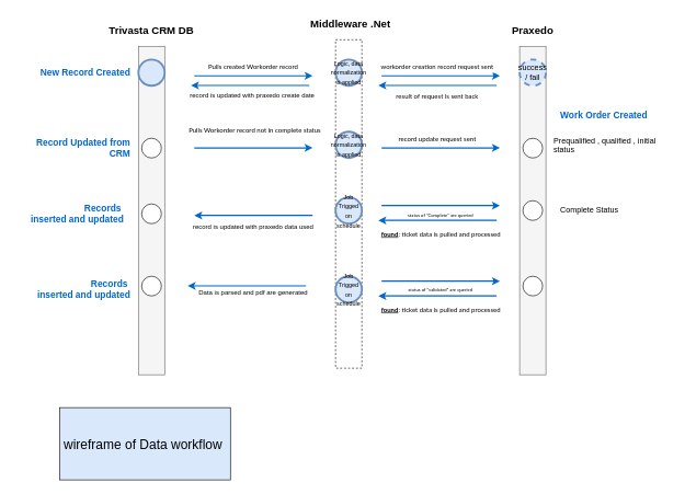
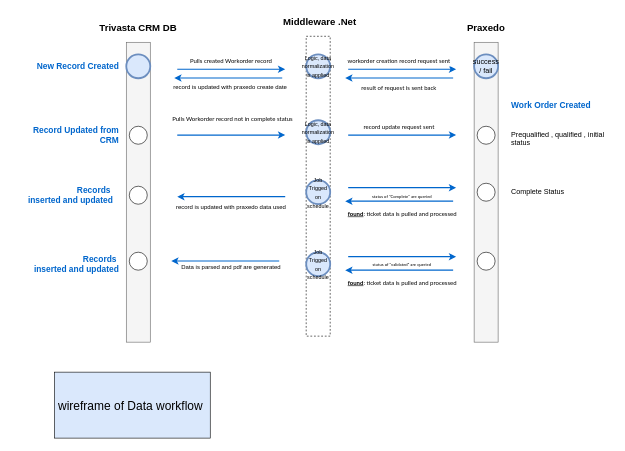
  <mxCell id="0" />
  <mxCell id="1" parent="0" />
  <mxCell id="2" value="&lt;h1 style=&quot;margin: 0px; font-family: &amp;quot;Lato Extended&amp;quot;, Lato, &amp;quot;Helvetica Neue&amp;quot;, Helvetica, Arial, sans-serif; font-weight: normal; line-height: 1.3; text-rendering: optimizelegibility; text-size-adjust: auto; overflow-wrap: break-word; hyphens: auto; color: rgb(0, 0, 0); text-align: start; background-color: rgb(255, 255, 255);&quot; class=&quot;title&quot;&gt;&lt;font style=&quot;font-size: 7px;&quot;&gt;status of &quot;Complete&quot; are queried&lt;/font&gt;&lt;/h1&gt;" style="text;html=1;align=center;verticalAlign=middle;whiteSpace=wrap;rounded=0;" vertex="1" parent="1"><mxGeometry x="560" y="312.5" width="220" height="15" as="geometry" /></mxCell>
  <mxCell id="3" value="&lt;h1 style=&quot;margin: 0px; font-family: &amp;quot;Lato Extended&amp;quot;, Lato, &amp;quot;Helvetica Neue&amp;quot;, Helvetica, Arial, sans-serif; line-height: 1.3; text-rendering: optimizelegibility; text-size-adjust: auto; overflow-wrap: break-word; hyphens: auto; color: rgb(0, 0, 0); text-align: start; background-color: rgb(255, 255, 255);&quot; class=&quot;title&quot;&gt;&lt;span style=&quot;font-size: 10px;&quot;&gt;&lt;u&gt;found&lt;/u&gt;&lt;span style=&quot;font-weight: normal;&quot;&gt;: ticket data is pulled and processed&lt;/span&gt;&lt;/span&gt;&lt;/h1&gt;" style="text;html=1;align=center;verticalAlign=middle;whiteSpace=wrap;rounded=0;" vertex="1" parent="1"><mxGeometry x="567.5" y="345" width="205" height="10" as="geometry" /></mxCell>
  <mxCell id="4" value="Trivasta CRM DB" style="text;html=1;strokeColor=none;fillColor=none;align=center;verticalAlign=middle;whiteSpace=wrap;rounded=0;fontSize=16;fontStyle=1" parent="1" vertex="1"><mxGeometry x="130" y="30" width="200" height="30" as="geometry" /></mxCell>
  <mxCell id="5" value="Praxedo" style="text;html=1;strokeColor=none;fillColor=none;align=center;verticalAlign=middle;whiteSpace=wrap;rounded=0;fontSize=16;fontStyle=1" parent="1" vertex="1"><mxGeometry x="710" y="30" width="200" height="30" as="geometry" /></mxCell>
  <mxCell id="6" value="" style="rounded=0;whiteSpace=wrap;html=1;fillColor=#f5f5f5;strokeColor=#666666" parent="1" vertex="1"><mxGeometry x="210" y="70" width="40" height="500" as="geometry" /></mxCell>
  <mxCell id="7" value="" style="rounded=0;whiteSpace=wrap;html=1;fillColor=#f5f5f5;strokeColor=#666666" parent="1" vertex="1"><mxGeometry x="790" y="70" width="40" height="500" as="geometry" /></mxCell>
  <mxCell id="8" value="" style="ellipse;whiteSpace=wrap;html=1;aspect=fixed;fillColor=#dae8fc;strokeColor=#6c8ebf;strokeWidth=3" parent="1" vertex="1"><mxGeometry x="210" y="90" width="40" height="40" as="geometry" /></mxCell>
- <mxCell id="9" value="success / fail" style="ellipse;whiteSpace=wrap;html=1;aspect=fixed;fillColor=#dae8fc;strokeColor=#6c8ebf;strokeWidth=3;dashed=1;" parent="1" vertex="1"><mxGeometry x="790" y="90" width="40" height="40" as="geometry" /></mxCell>
+ <mxCell id="9" value="success / fail" style="ellipse;whiteSpace=wrap;html=1;aspect=fixed;fillColor=#dae8fc;strokeColor=#6c8ebf;strokeWidth=3" parent="1" vertex="1"><mxGeometry x="790" y="90" width="40" height="40" as="geometry" /></mxCell>
  <mxCell id="10" value="New Record Created" style="text;html=1;strokeColor=none;fillColor=none;align=right;verticalAlign=middle;whiteSpace=wrap;rounded=0;fontSize=14;fontStyle=1;fontColor=#0066CC" parent="1" vertex="1"><mxGeometry x="30" y="95" width="170" height="30" as="geometry" /></mxCell>
  <mxCell id="11" value="Work Order Created" style="text;html=1;strokeColor=none;fillColor=none;align=left;verticalAlign=middle;whiteSpace=wrap;rounded=0;fontSize=14;fontStyle=1;fontColor=#0066CC" parent="1" vertex="1"><mxGeometry x="850" y="160" width="170" height="30" as="geometry" /></mxCell>
  <mxCell id="12" value="" style="endArrow=classic;html=1;strokeWidth=2;strokeColor=#0066CC;" parent="1" edge="1"><mxGeometry width="50" height="50" relative="1" as="geometry"><mxPoint x="295" y="115" as="sourcePoint" /><mxPoint x="475" y="115" as="targetPoint" /></mxGeometry></mxCell>
  <mxCell id="13" value="" style="ellipse;whiteSpace=wrap;html=1;aspect=fixed" parent="1" vertex="1"><mxGeometry x="215" y="210" width="30" height="30" as="geometry" /></mxCell>
  <mxCell id="14" value="" style="ellipse;whiteSpace=wrap;html=1;aspect=fixed" parent="1" vertex="1"><mxGeometry x="795" y="210" width="30" height="30" as="geometry" /></mxCell>
  <mxCell id="15" value="" style="ellipse;whiteSpace=wrap;html=1;aspect=fixed" parent="1" vertex="1"><mxGeometry x="215" y="310" width="30" height="30" as="geometry" /></mxCell>
  <mxCell id="16" value="" style="ellipse;whiteSpace=wrap;html=1;aspect=fixed" parent="1" vertex="1"><mxGeometry x="795" y="305" width="30" height="30" as="geometry" /></mxCell>
  <mxCell id="17" value="" style="ellipse;whiteSpace=wrap;html=1;aspect=fixed" parent="1" vertex="1"><mxGeometry x="215" y="420" width="30" height="30" as="geometry" /></mxCell>
  <mxCell id="18" value="" style="ellipse;whiteSpace=wrap;html=1;aspect=fixed" parent="1" vertex="1"><mxGeometry x="795" y="420" width="30" height="30" as="geometry" /></mxCell>
  <mxCell id="19" value="&lt;h1 style=&quot;margin: 0px; font-family: &amp;quot;Lato Extended&amp;quot;, Lato, &amp;quot;Helvetica Neue&amp;quot;, Helvetica, Arial, sans-serif; font-weight: normal; line-height: 1.3; text-rendering: optimizelegibility; text-size-adjust: auto; overflow-wrap: break-word; hyphens: auto; color: rgb(0, 0, 0); text-align: start; background-color: rgb(255, 255, 255);&quot; class=&quot;title&quot;&gt;&lt;font style=&quot;font-size: 10px;&quot;&gt;result of request is sent back&lt;/font&gt;&lt;/h1&gt;" style="text;html=1;align=center;verticalAlign=middle;whiteSpace=wrap;rounded=0;" vertex="1" parent="1"><mxGeometry x="565" y="125" width="200" height="30" as="geometry" /></mxCell>
  <mxCell id="20" value="" style="rounded=0;whiteSpace=wrap;html=1;strokeColor=light-dark(#000000,#FF4CF6);dashed=1;glass=0;" vertex="1" parent="1"><mxGeometry x="510" y="60" width="40" height="500" as="geometry" /></mxCell>
  <mxCell id="21" value="Middleware .Net&amp;nbsp;" style="text;html=1;strokeColor=none;fillColor=none;align=center;verticalAlign=middle;whiteSpace=wrap;rounded=0;fontSize=16;fontStyle=1" vertex="1" parent="1"><mxGeometry x="435" y="20" width="200" height="30" as="geometry" /></mxCell>
  <mxCell id="22" value="&lt;h1 style=&quot;margin: 0px; font-family: &amp;quot;Lato Extended&amp;quot;, Lato, &amp;quot;Helvetica Neue&amp;quot;, Helvetica, Arial, sans-serif; font-weight: normal; line-height: 1.3; text-rendering: optimizelegibility; text-size-adjust: auto; overflow-wrap: break-word; hyphens: auto; color: rgb(0, 0, 0); text-align: start; background-color: rgb(255, 255, 255);&quot; class=&quot;title&quot;&gt;&lt;font style=&quot;font-size: 10px;&quot;&gt;Pulls created Workorder&amp;nbsp;&lt;/font&gt;&lt;span style=&quot;font-size: 10px; background-color: light-dark(rgb(255, 255, 255), rgb(18, 18, 18)); color: light-dark(rgb(0, 0, 0), rgb(237, 237, 237));&quot;&gt;record&lt;/span&gt;&lt;/h1&gt;" style="text;html=1;align=center;verticalAlign=middle;whiteSpace=wrap;rounded=0;" vertex="1" parent="1"><mxGeometry x="270" y="80" width="230" height="30" as="geometry" /></mxCell>
  <mxCell id="23" value="&lt;font style=&quot;font-size: 9px;&quot;&gt;Logic, data normalization is applied&lt;/font&gt;" style="ellipse;whiteSpace=wrap;html=1;aspect=fixed;fillColor=#dae8fc;strokeColor=#6c8ebf;strokeWidth=3" vertex="1" parent="1"><mxGeometry x="510" y="90" width="40" height="40" as="geometry" /></mxCell>
  <mxCell id="24" value="" style="endArrow=classic;html=1;strokeWidth=2;strokeColor=#0066CC;" edge="1" parent="1"><mxGeometry width="50" height="50" relative="1" as="geometry"><mxPoint x="580" y="115" as="sourcePoint" /><mxPoint x="760" y="115" as="targetPoint" /></mxGeometry></mxCell>
  <mxCell id="25" value="&lt;h1 style=&quot;margin: 0px; font-family: &amp;quot;Lato Extended&amp;quot;, Lato, &amp;quot;Helvetica Neue&amp;quot;, Helvetica, Arial, sans-serif; font-weight: normal; line-height: 1.3; text-rendering: optimizelegibility; text-size-adjust: auto; overflow-wrap: break-word; hyphens: auto; color: rgb(0, 0, 0); text-align: start; background-color: rgb(255, 255, 255);&quot; class=&quot;title&quot;&gt;&lt;font style=&quot;font-size: 10px;&quot;&gt;workorder&amp;nbsp;&lt;/font&gt;&lt;span style=&quot;font-size: 10px; background-color: light-dark(rgb(255, 255, 255), rgb(18, 18, 18)); color: light-dark(rgb(0, 0, 0), rgb(237, 237, 237));&quot;&gt;creation&lt;/span&gt;&lt;span style=&quot;font-size: 10px; background-color: light-dark(rgb(255, 255, 255), rgb(18, 18, 18)); color: light-dark(rgb(0, 0, 0), rgb(237, 237, 237));&quot;&gt;&amp;nbsp;&lt;/span&gt;&lt;span style=&quot;background-color: light-dark(rgb(255, 255, 255), rgb(18, 18, 18)); color: light-dark(rgb(0, 0, 0), rgb(237, 237, 237)); font-size: 10px;&quot;&gt;record request sent&lt;/span&gt;&lt;/h1&gt;" style="text;html=1;align=center;verticalAlign=middle;whiteSpace=wrap;rounded=0;" vertex="1" parent="1"><mxGeometry x="550" y="80" width="230" height="30" as="geometry" /></mxCell>
  <mxCell id="26" value="" style="endArrow=classic;html=1;strokeWidth=2;strokeColor=#0066CC;" edge="1" parent="1"><mxGeometry width="50" height="50" relative="1" as="geometry"><mxPoint x="755" y="129.52" as="sourcePoint" /><mxPoint x="575" y="129.52" as="targetPoint" /></mxGeometry></mxCell>
  <mxCell id="27" value="" style="endArrow=classic;html=1;strokeWidth=2;strokeColor=#0066CC;" edge="1" parent="1"><mxGeometry width="50" height="50" relative="1" as="geometry"><mxPoint x="470" y="129.52" as="sourcePoint" /><mxPoint x="290" y="129.52" as="targetPoint" /></mxGeometry></mxCell>
  <mxCell id="28" value="&lt;span style=&quot;font-size: 10px;&quot;&gt;record is updated with praxedo create date&amp;nbsp;&lt;/span&gt;" style="text;html=1;align=center;verticalAlign=middle;whiteSpace=wrap;rounded=0;" vertex="1" parent="1"><mxGeometry x="285" y="130" width="200" height="30" as="geometry" /></mxCell>
- <mxCell id="29" value="Prequalified&amp;nbsp;, qualified , initial status&amp;nbsp;" style="text;whiteSpace=wrap;html=1;" vertex="1" parent="1"><mxGeometry x="840" y="200" width="170" height="40" as="geometry" /></mxCell>
+ <mxCell id="29" value="Prequalified&amp;nbsp;, qualified , initial status&amp;nbsp;" style="text;whiteSpace=wrap;html=1;" vertex="1" parent="1"><mxGeometry x="850" y="210" width="170" height="40" as="geometry" /></mxCell>
  <mxCell id="30" value="Complete Status" style="text;whiteSpace=wrap;html=1;" vertex="1" parent="1"><mxGeometry x="850" y="305" width="170" height="40" as="geometry" /></mxCell>
  <mxCell id="31" value="" style="endArrow=classic;html=1;strokeWidth=2;strokeColor=#0066CC;" edge="1" parent="1"><mxGeometry width="50" height="50" relative="1" as="geometry"><mxPoint x="755" y="335" as="sourcePoint" /><mxPoint x="575" y="335" as="targetPoint" /></mxGeometry></mxCell>
  <mxCell id="32" value="" style="endArrow=classic;html=1;strokeWidth=2;strokeColor=#0066CC;" edge="1" parent="1"><mxGeometry width="50" height="50" relative="1" as="geometry"><mxPoint x="465" y="434.71" as="sourcePoint" /><mxPoint x="285" y="434.71" as="targetPoint" /></mxGeometry></mxCell>
  <mxCell id="33" value="" style="endArrow=classic;html=1;strokeWidth=2;strokeColor=#0066CC;" edge="1" parent="1"><mxGeometry width="50" height="50" relative="1" as="geometry"><mxPoint x="475" y="327.5" as="sourcePoint" /><mxPoint x="295" y="327.5" as="targetPoint" /></mxGeometry></mxCell>
  <mxCell id="34" value="" style="endArrow=classic;html=1;strokeWidth=2;strokeColor=#0066CC;" edge="1" parent="1"><mxGeometry width="50" height="50" relative="1" as="geometry"><mxPoint x="580" y="312.5" as="sourcePoint" /><mxPoint x="760" y="312.5" as="targetPoint" /></mxGeometry></mxCell>
  <mxCell id="35" value="&lt;font style=&quot;font-size: 9px;&quot;&gt;Job Trigged on schedule&lt;/font&gt;" style="ellipse;whiteSpace=wrap;html=1;aspect=fixed;fillColor=#dae8fc;strokeColor=#6c8ebf;strokeWidth=3" vertex="1" parent="1"><mxGeometry x="510" y="300" width="40" height="40" as="geometry" /></mxCell>
  <mxCell id="36" value="&lt;span style=&quot;font-size: 10px;&quot;&gt;record is updated with praxedo data used&lt;/span&gt;" style="text;html=1;align=center;verticalAlign=middle;whiteSpace=wrap;rounded=0;" vertex="1" parent="1"><mxGeometry x="285" y="330.29" width="200" height="30" as="geometry" /></mxCell>
  <mxCell id="37" value="Records&amp;nbsp;&lt;div&gt;inserted and updated&lt;/div&gt;" style="text;html=1;strokeColor=none;fillColor=none;align=right;verticalAlign=middle;whiteSpace=wrap;rounded=0;fontSize=14;fontStyle=1;fontColor=#0066CC" vertex="1" parent="1"><mxGeometry x="20" y="310" width="170" height="30" as="geometry" /></mxCell>
  <mxCell id="38" value="&lt;h1 style=&quot;margin: 0px; font-family: &amp;quot;Lato Extended&amp;quot;, Lato, &amp;quot;Helvetica Neue&amp;quot;, Helvetica, Arial, sans-serif; font-weight: normal; line-height: 1.3; text-rendering: optimizelegibility; text-size-adjust: auto; overflow-wrap: break-word; hyphens: auto; color: rgb(0, 0, 0); text-align: start; background-color: rgb(255, 255, 255);&quot; class=&quot;title&quot;&gt;&lt;font style=&quot;font-size: 7px;&quot;&gt;status of &quot;validated&quot; are queried&lt;/font&gt;&lt;/h1&gt;" style="text;html=1;align=center;verticalAlign=middle;whiteSpace=wrap;rounded=0;" vertex="1" parent="1"><mxGeometry x="560" y="425" width="220" height="15" as="geometry" /></mxCell>
  <mxCell id="39" value="&lt;h1 style=&quot;margin: 0px; font-family: &amp;quot;Lato Extended&amp;quot;, Lato, &amp;quot;Helvetica Neue&amp;quot;, Helvetica, Arial, sans-serif; line-height: 1.3; text-rendering: optimizelegibility; text-size-adjust: auto; overflow-wrap: break-word; hyphens: auto; color: rgb(0, 0, 0); text-align: start; background-color: rgb(255, 255, 255);&quot; class=&quot;title&quot;&gt;&lt;span style=&quot;font-size: 10px;&quot;&gt;&lt;u&gt;found&lt;/u&gt;&lt;span style=&quot;font-weight: normal;&quot;&gt;: ticket data is pulled and processed&lt;/span&gt;&lt;/span&gt;&lt;/h1&gt;" style="text;html=1;align=center;verticalAlign=middle;whiteSpace=wrap;rounded=0;" vertex="1" parent="1"><mxGeometry x="567.5" y="460" width="205" height="10" as="geometry" /></mxCell>
  <mxCell id="40" value="" style="endArrow=classic;html=1;strokeWidth=2;strokeColor=#0066CC;" edge="1" parent="1"><mxGeometry width="50" height="50" relative="1" as="geometry"><mxPoint x="755" y="450" as="sourcePoint" /><mxPoint x="575" y="450" as="targetPoint" /></mxGeometry></mxCell>
  <mxCell id="41" value="" style="endArrow=classic;html=1;strokeWidth=2;strokeColor=#0066CC;" edge="1" parent="1"><mxGeometry width="50" height="50" relative="1" as="geometry"><mxPoint x="580" y="427.5" as="sourcePoint" /><mxPoint x="760" y="427.5" as="targetPoint" /></mxGeometry></mxCell>
  <mxCell id="42" value="&lt;font style=&quot;font-size: 9px;&quot;&gt;Job Trigged on schedule&lt;/font&gt;" style="ellipse;whiteSpace=wrap;html=1;aspect=fixed;fillColor=#dae8fc;strokeColor=#6c8ebf;strokeWidth=3" vertex="1" parent="1"><mxGeometry x="510" y="420" width="40" height="40" as="geometry" /></mxCell>
  <mxCell id="43" value="&lt;span style=&quot;font-size: 10px;&quot;&gt;Data is parsed and pdf are generated&lt;/span&gt;" style="text;html=1;align=center;verticalAlign=middle;whiteSpace=wrap;rounded=0;" vertex="1" parent="1"><mxGeometry x="285" y="430" width="200" height="30" as="geometry" /></mxCell>
  <mxCell id="44" value="Records&amp;nbsp;&lt;div&gt;inserted and updated&lt;/div&gt;" style="text;html=1;strokeColor=none;fillColor=none;align=right;verticalAlign=middle;whiteSpace=wrap;rounded=0;fontSize=14;fontStyle=1;fontColor=#0066CC" vertex="1" parent="1"><mxGeometry x="30" y="425" width="170" height="30" as="geometry" /></mxCell>
  <mxCell id="45" value="Record Updated from CRM" style="text;html=1;strokeColor=none;fillColor=none;align=right;verticalAlign=middle;whiteSpace=wrap;rounded=0;fontSize=14;fontStyle=1;fontColor=#0066CC" vertex="1" parent="1"><mxGeometry x="30" y="210" width="170" height="30" as="geometry" /></mxCell>
  <mxCell id="46" value="" style="endArrow=classic;html=1;strokeWidth=2;strokeColor=#0066CC;" edge="1" parent="1"><mxGeometry width="50" height="50" relative="1" as="geometry"><mxPoint x="295" y="224.71" as="sourcePoint" /><mxPoint x="475" y="224.71" as="targetPoint" /></mxGeometry></mxCell>
  <mxCell id="47" value="" style="endArrow=classic;html=1;strokeWidth=2;strokeColor=#0066CC;" edge="1" parent="1"><mxGeometry width="50" height="50" relative="1" as="geometry"><mxPoint x="580" y="224.71" as="sourcePoint" /><mxPoint x="760" y="224.71" as="targetPoint" /></mxGeometry></mxCell>
  <mxCell id="48" value="&lt;font style=&quot;font-size: 9px;&quot;&gt;Logic, data normalization is applied&lt;/font&gt;" style="ellipse;whiteSpace=wrap;html=1;aspect=fixed;fillColor=#dae8fc;strokeColor=#6c8ebf;strokeWidth=3" vertex="1" parent="1"><mxGeometry x="510" y="200" width="40" height="40" as="geometry" /></mxCell>
  <mxCell id="49" value="&lt;h1 style=&quot;margin: 0px; font-family: &amp;quot;Lato Extended&amp;quot;, Lato, &amp;quot;Helvetica Neue&amp;quot;, Helvetica, Arial, sans-serif; font-weight: normal; line-height: 1.3; text-rendering: optimizelegibility; text-size-adjust: auto; overflow-wrap: break-word; hyphens: auto; color: rgb(0, 0, 0); text-align: start; background-color: rgb(255, 255, 255);&quot; class=&quot;title&quot;&gt;&lt;span style=&quot;background-color: light-dark(rgb(255, 255, 255), rgb(18, 18, 18)); color: light-dark(rgb(0, 0, 0), rgb(237, 237, 237)); font-size: 10px;&quot;&gt;record update request sent&lt;/span&gt;&lt;/h1&gt;" style="text;html=1;align=center;verticalAlign=middle;whiteSpace=wrap;rounded=0;" vertex="1" parent="1"><mxGeometry x="550" y="190" width="230" height="30" as="geometry" /></mxCell>
  <mxCell id="50" value="&lt;h1 class=&quot;title&quot; style=&quot;forced-color-adjust: none; font-style: normal; font-variant-ligatures: normal; font-variant-caps: normal; letter-spacing: normal; orphans: 2; text-indent: 0px; text-transform: none; widows: 2; word-spacing: 0px; -webkit-text-stroke-width: 0px; white-space: normal; text-decoration-thickness: initial; text-decoration-style: initial; text-decoration-color: initial; margin: 0px; font-family: &amp;quot;Lato Extended&amp;quot;, Lato, &amp;quot;Helvetica Neue&amp;quot;, Helvetica, Arial, sans-serif; font-weight: normal; line-height: 1.3; text-rendering: optimizelegibility; text-size-adjust: auto; overflow-wrap: break-word; hyphens: auto; color: rgb(0, 0, 0); text-align: start; background-color: rgb(255, 255, 255); box-shadow: none !important;&quot;&gt;&lt;font style=&quot;forced-color-adjust: none; box-shadow: none !important; font-size: 10px;&quot;&gt;Pulls Workorder&amp;nbsp;&lt;/font&gt;&lt;span style=&quot;forced-color-adjust: none; box-shadow: none !important; font-size: 10px; background-color: light-dark(rgb(255, 255, 255), rgb(18, 18, 18)); color: light-dark(rgb(0, 0, 0), rgb(237, 237, 237));&quot;&gt;record not in complete status&lt;/span&gt;&lt;/h1&gt;" style="text;whiteSpace=wrap;html=1;" vertex="1" parent="1"><mxGeometry x="285" y="170" width="205" height="20" as="geometry" /></mxCell>
  <mxCell id="51" value="&lt;font style=&quot;font-size: 20px;&quot;&gt;wireframe of Data workflow&amp;nbsp;&lt;/font&gt;" style="whiteSpace=wrap;html=1;fillColor=#dae8fc;" vertex="1" parent="1"><mxGeometry x="90" y="620" width="260" height="110" as="geometry" /></mxCell>
